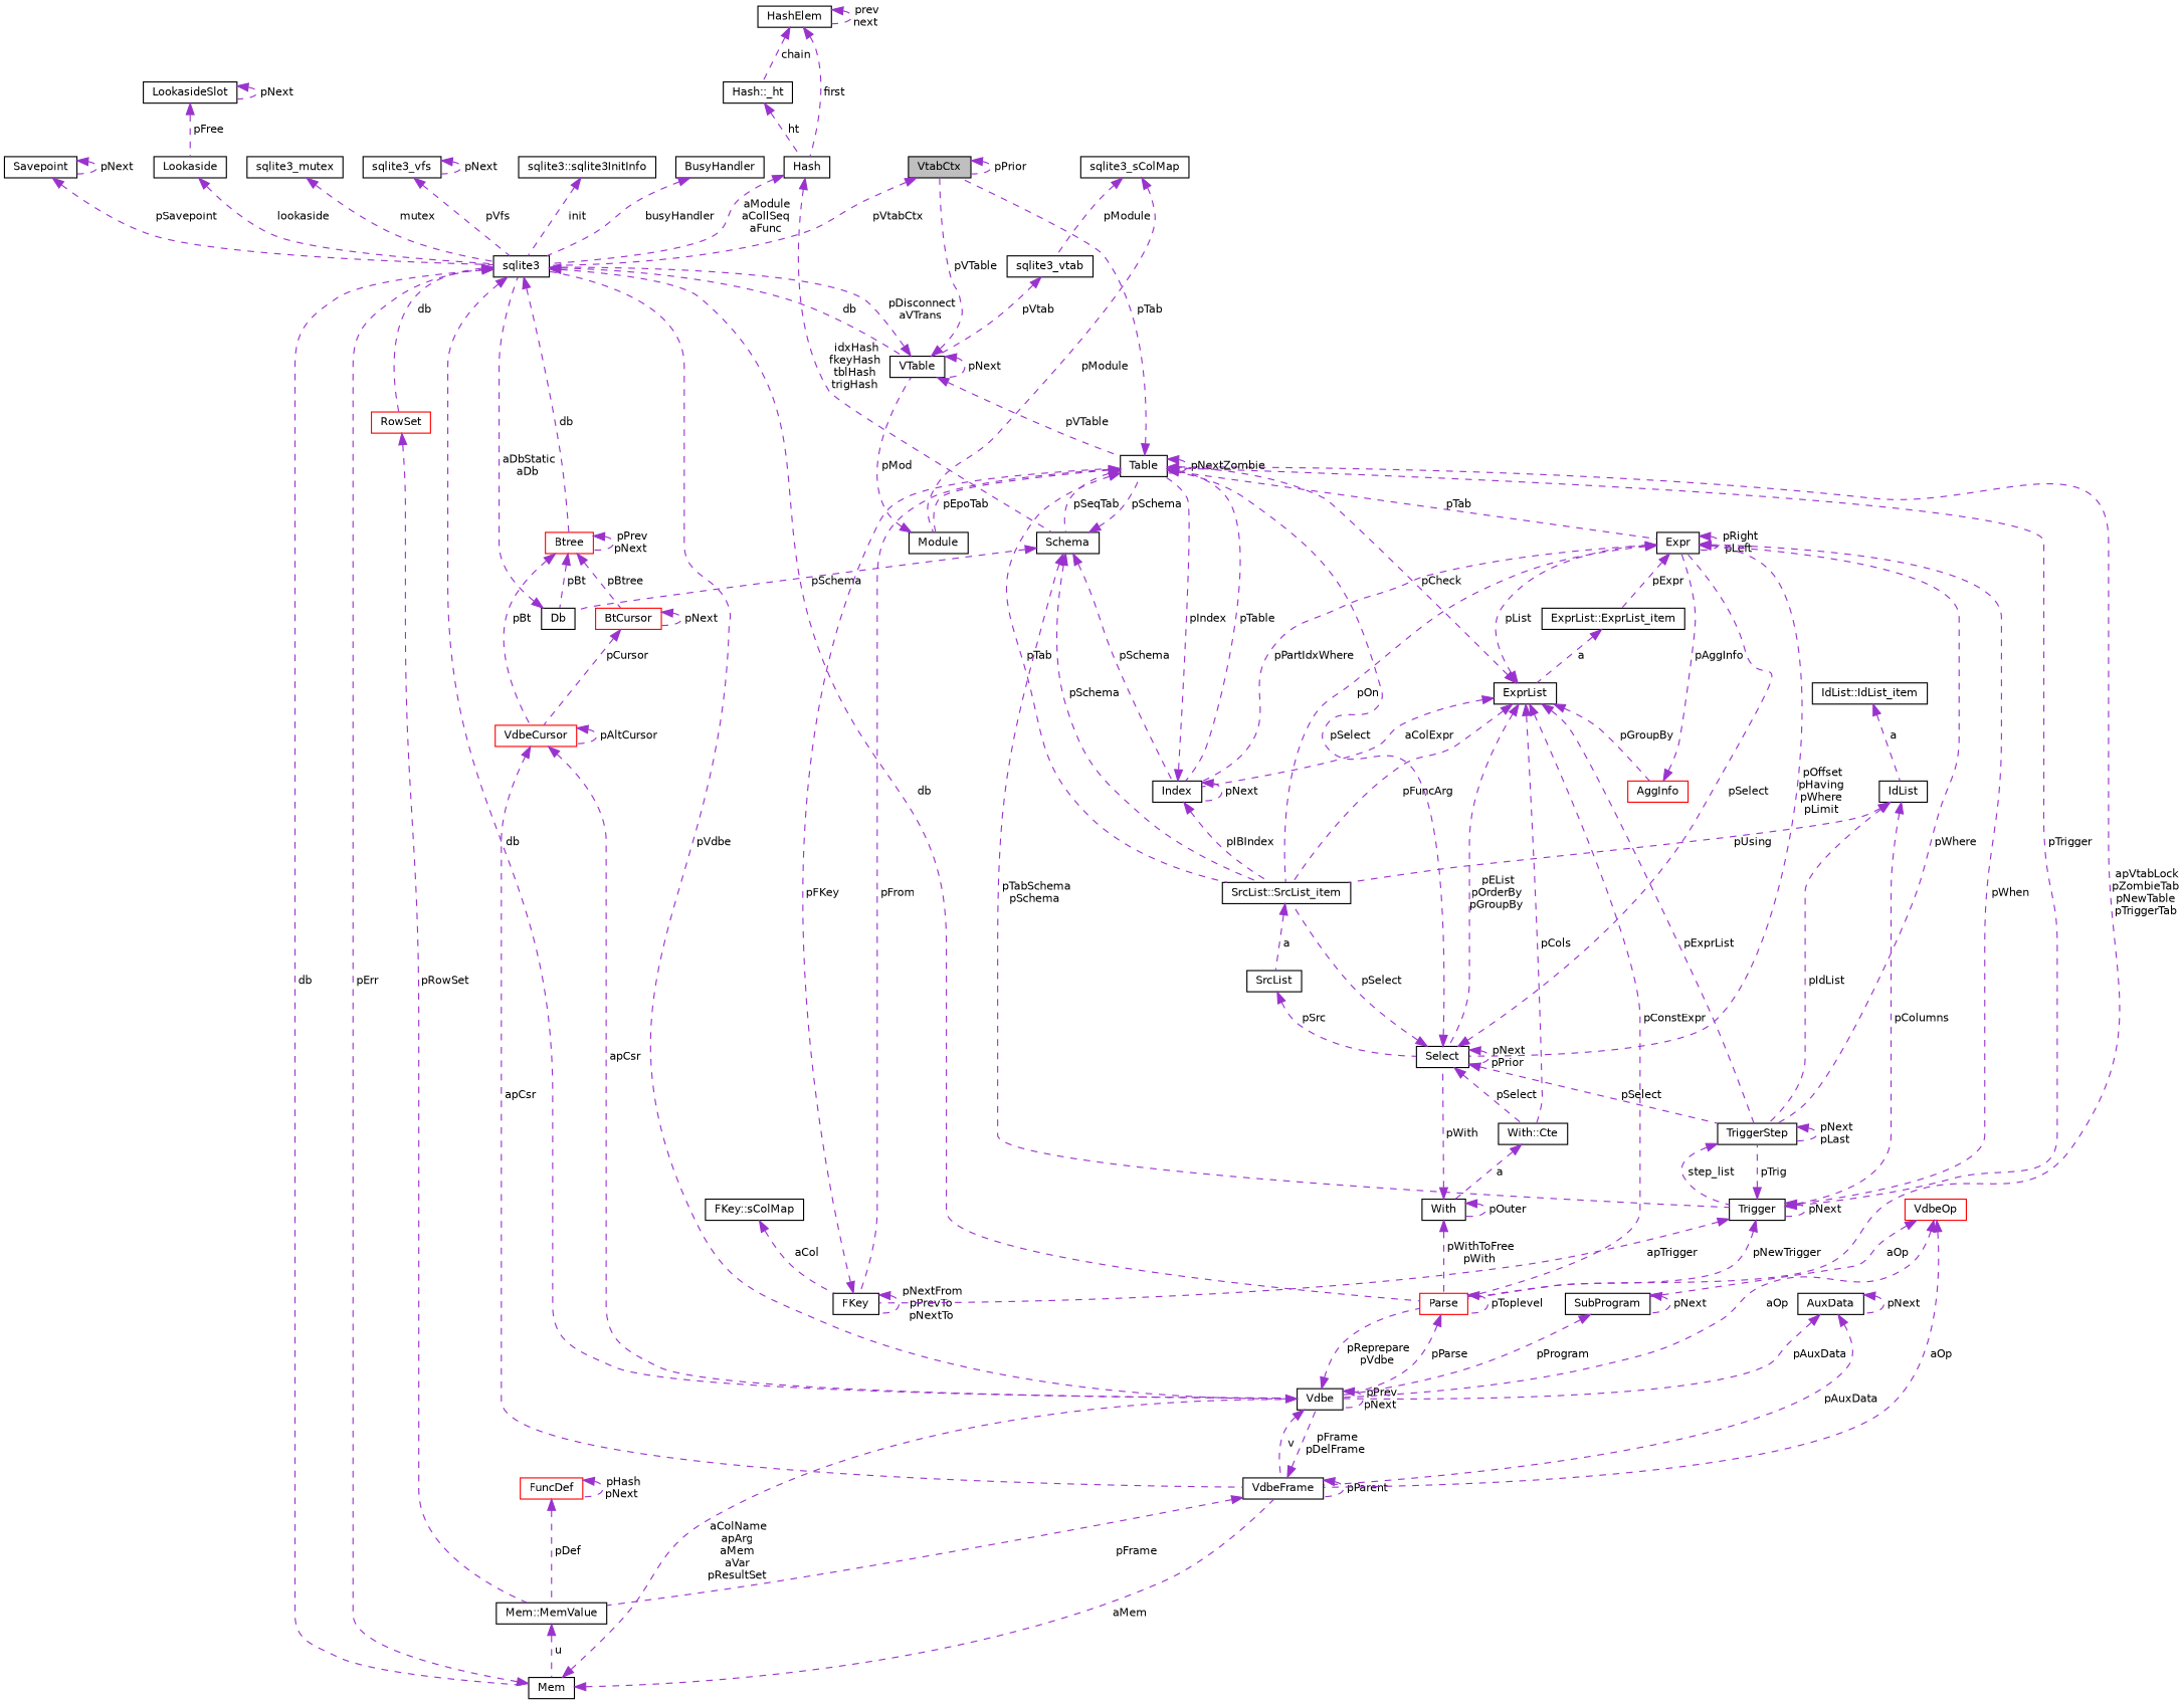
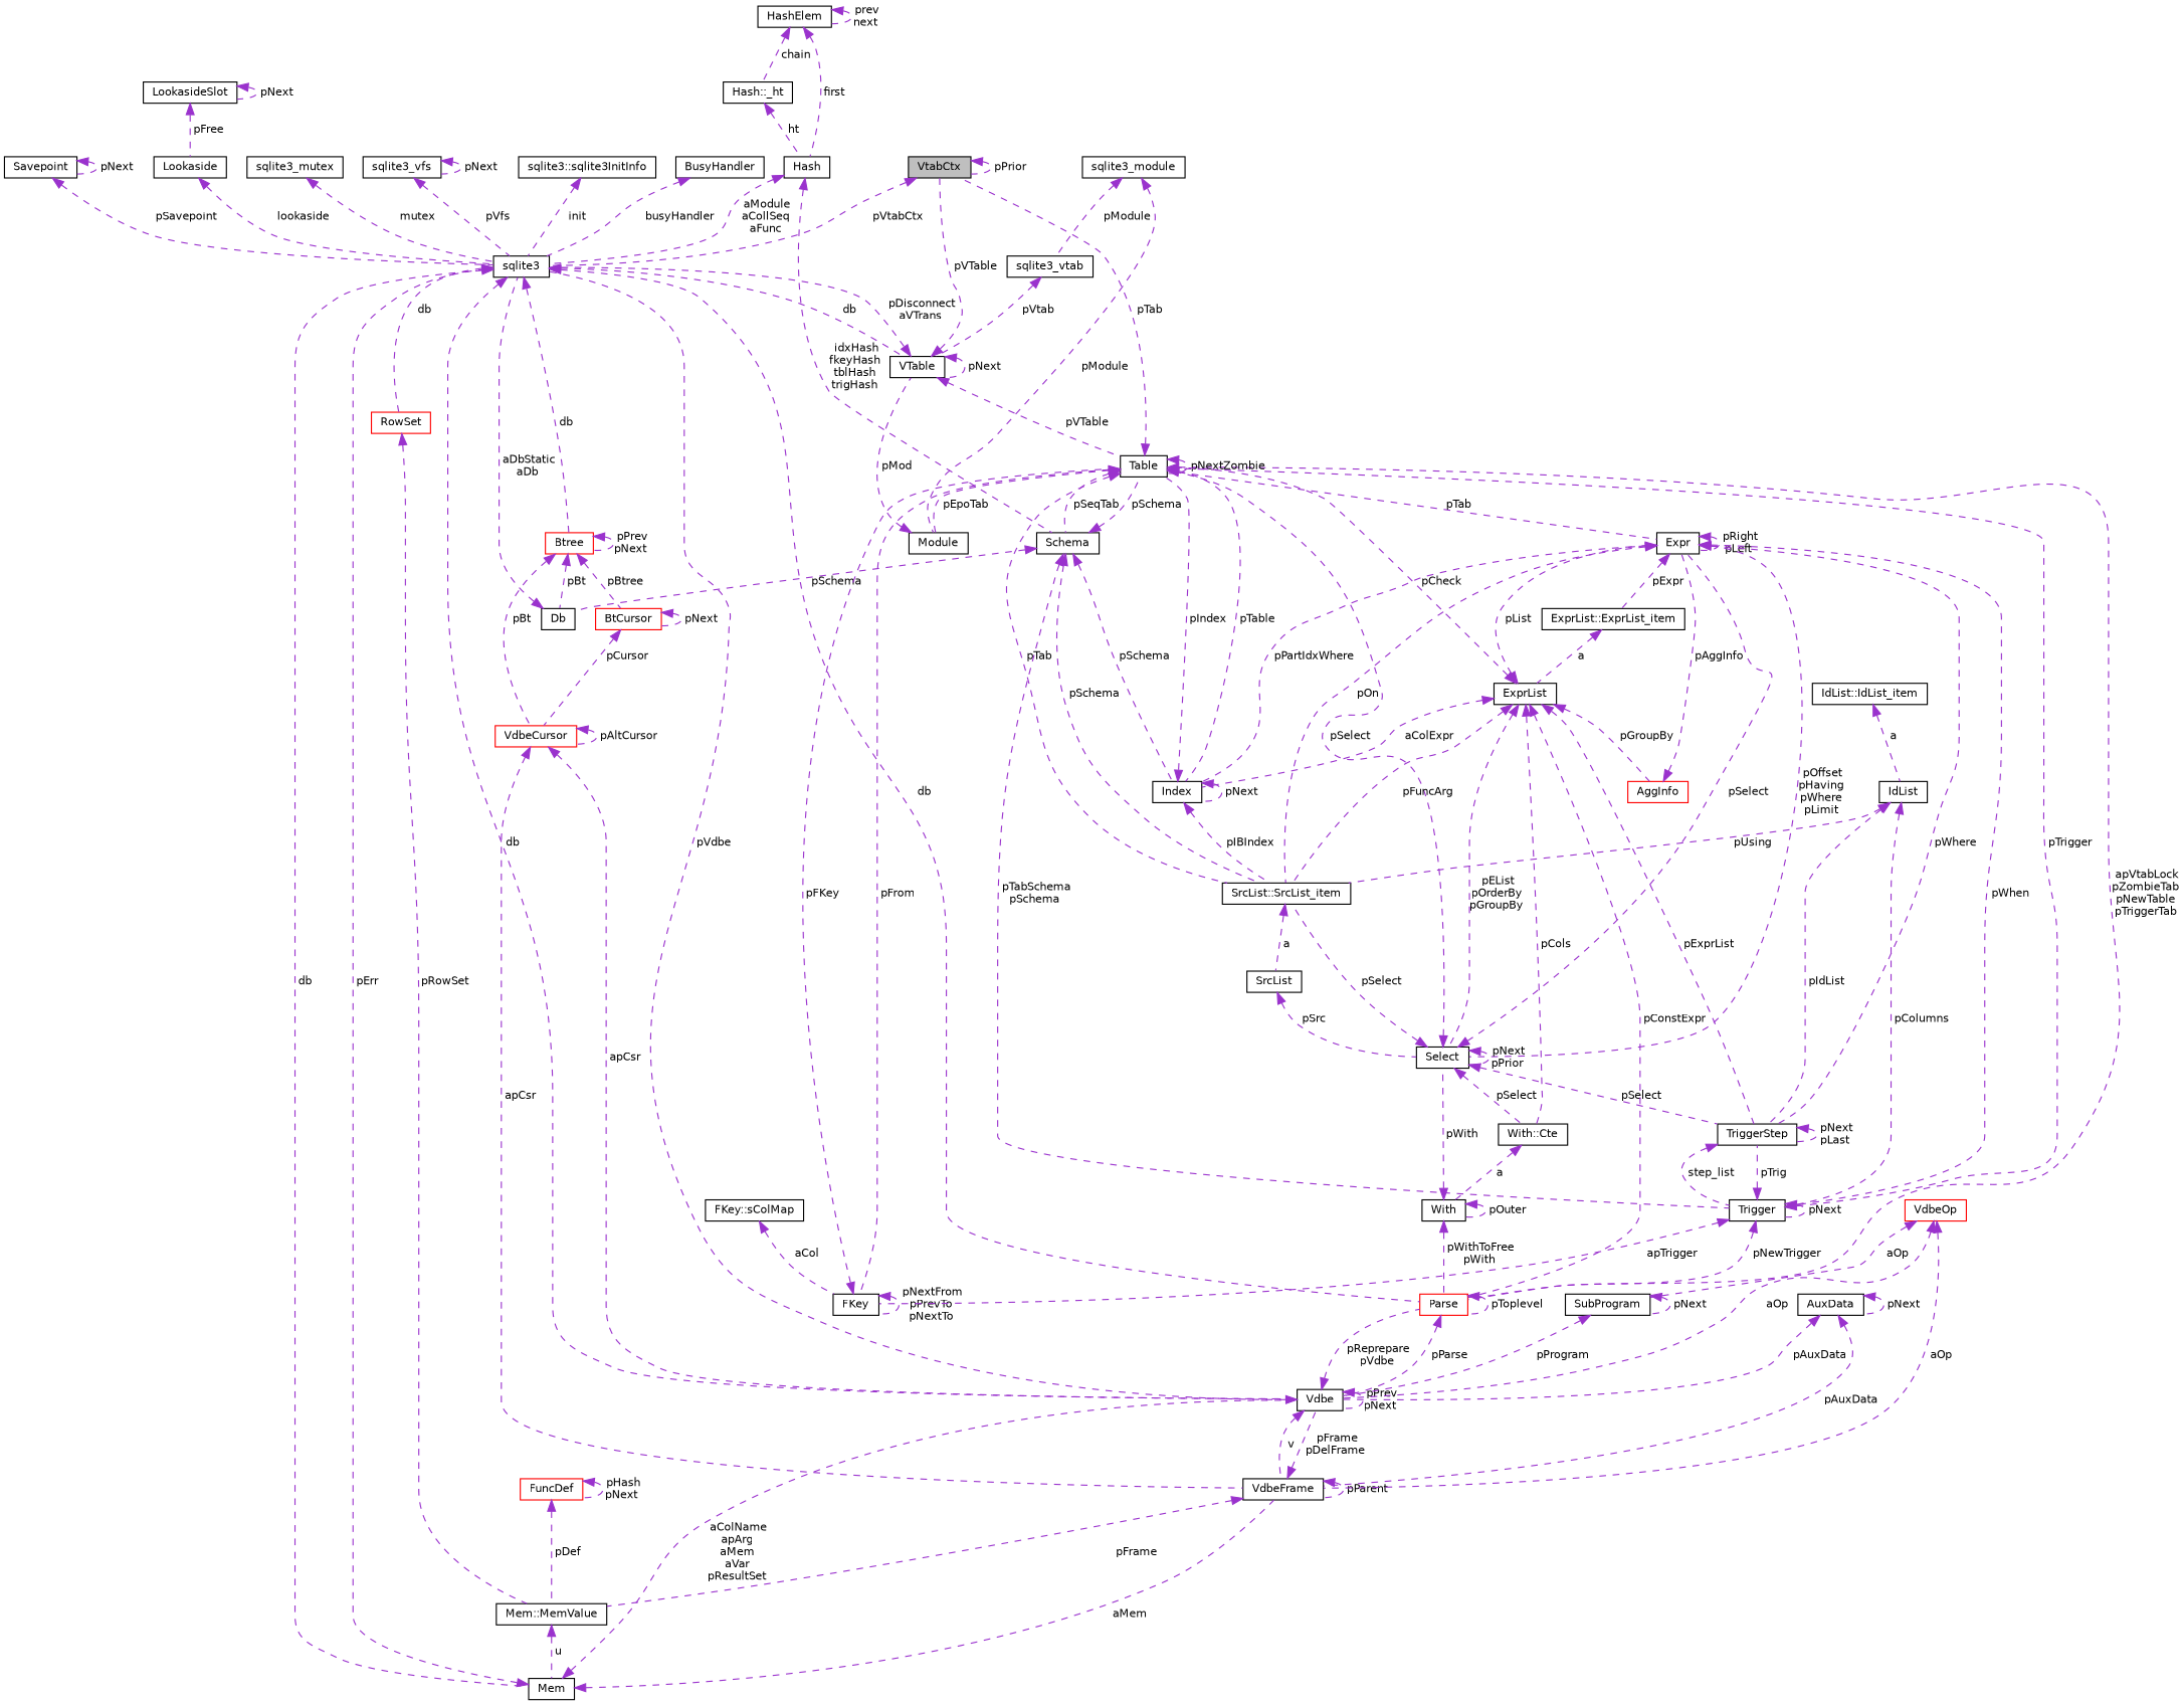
  digraph {
    node [color=black fillcolor=white fontname=Helvetica fontsize=10 shape=record style=filled]
    edge [color=darkorchid3 dir=back fontname=Helvetica fontsize=10 labelfontname=Helvetica labelfontsize=10 style=dashed]
    n1 [fillcolor=grey75 fontcolor=black height=0.2 label=VtabCtx width=0.4]
    n2 [height=0.2 label=sqlite3 width=0.4]
    n3 [height=0.2 label=VTable width=0.4]
    n4 [height=0.2 label=Mem width=0.4]
    n5 [height=0.2 label=Vdbe width=0.4]
    n6 [color=red height=0.2 label=Btree width=0.4]
    n7 [color=red height=0.2 label=Parse width=0.4]
    n8 [color=red height=0.2 label=RowSet width=0.4]
    n9 [height=0.2 label=Table width=0.4]
    n10 [height=0.2 label=Expr width=0.4]
    n11 [height=0.2 label="SrcList::SrcList_item" width=0.4]
    n12 [height=0.2 label=Index width=0.4]
    n13 [height=0.2 label=Schema width=0.4]
    n14 [height=0.2 label=FKey width=0.4]
    n15 [height=0.2 label=Module width=0.4]
    n16 [height=0.2 label=VdbeFrame width=0.4]
    n17 [color=red height=0.2 label=VdbeCursor width=0.4]
    n18 [color=red height=0.2 label=BtCursor width=0.4]
    n19 [height=0.2 label=Db width=0.4]
    n20 [height=0.2 label="Mem::MemValue" width=0.4]
    n21 [height=0.2 label=AuxData width=0.4]
    n22 [height=0.2 label=SubProgram width=0.4]
    n23 [color=red height=0.2 label=VdbeOp width=0.4]
    n24 [height=0.2 label=With width=0.4]
    n25 [height=0.2 label=Select width=0.4]
    n26 [height=0.2 label="With::Cte" width=0.4]
    n27 [height=0.2 label=TriggerStep width=0.4]
    n28 [height=0.2 label="ExprList::ExprList_item" width=0.4]
    n29 [height=0.2 label=Trigger width=0.4]
    n30 [height=0.2 label=SrcList width=0.4]
    n31 [height=0.2 label=ExprList width=0.4]
    n32 [color=red height=0.2 label=AggInfo width=0.4]
    n33 [height=0.2 label=Hash width=0.4]
    n34 [height=0.2 label="Hash::_ht" width=0.4]
    n35 [height=0.2 label=HashElem width=0.4]
    n36 [height=0.2 label="FKey::sColMap" width=0.4]
    n37 [height=0.2 label=IdList width=0.4]
    n38 [height=0.2 label="IdList::IdList_item" width=0.4]
    n39 [color=red height=0.2 label=FuncDef width=0.4]
    n40 [height=0.2 label=Savepoint width=0.4]
    n41 [height=0.2 label=Lookaside width=0.4]
    n42 [height=0.2 label=LookasideSlot width=0.4]
    n43 [height=0.2 label=sqlite3_mutex width=0.4]
    n44 [height=0.2 label=sqlite3_vfs width=0.4]
    n45 [height=0.2 label="sqlite3::sqlite3InitInfo" width=0.4]
    n46 [height=0.2 label=BusyHandler width=0.4]
-   n47 [height=0.2 label=sqlite3_sColMap width=0.4]
+   n47 [height=0.2 label=sqlite3_module width=0.4]
    n48 [height=0.2 label=sqlite3_vtab width=0.4]
    n1 -> n1 [label=" pPrior"]
    n1 -> n2 [label=" pVtabCtx"]
    n2 -> n3 [label=" db"]
    n2 -> n4 [label=" db"]
    n2 -> n5 [label=" db"]
    n2 -> n6 [label=" db"]
    n2 -> n7 [label=" db"]
    n2 -> n8 [label=" db"]
    n3 -> n1 [label=" pVTable"]
    n3 -> n2 [label=" pDisconnect\naVTrans"]
    n3 -> n3 [label=" pNext"]
    n3 -> n9 [label=" pVTable"]
    n4 -> n2 [label=" pErr"]
    n4 -> n5 [label=" aColName\napArg\naMem\naVar\npResultSet"]
    n4 -> n16 [label=" aMem"]
    n5 -> n2 [label=" pVdbe"]
    n5 -> n5 [label=" pPrev\npNext"]
    n5 -> n7 [label=" pReprepare\npVdbe"]
    n5 -> n16 [label=" v"]
    n6 -> n6 [label=" pPrev\npNext"]
    n6 -> n17 [label=" pBt"]
    n6 -> n18 [label=" pBtree"]
    n6 -> n19 [label=" pBt"]
    n7 -> n5 [label=" pParse"]
    n7 -> n7 [label=" pToplevel"]
    n8 -> n20 [label=" pRowSet"]
    n9 -> n1 [label=" pTab"]
    n9 -> n7 [label=" apVtabLock\npZombieTab\npNewTable\npTriggerTab"]
    n9 -> n9 [label=" pNextZombie"]
    n9 -> n10 [label=" pTab"]
    n9 -> n11 [label=" pTab"]
    n9 -> n12 [label=" pTable"]
    n9 -> n13 [label=" pSeqTab"]
    n9 -> n14 [label=" pFrom"]
    n9 -> n15 [label=" pEpoTab"]
    n10 -> n10 [label=" pRight\npLeft"]
    n10 -> n11 [label=" pOn"]
    n10 -> n12 [label=" pPartIdxWhere"]
    n10 -> n25 [label=" pOffset\npHaving\npWhere\npLimit"]
    n10 -> n27 [label=" pWhere"]
    n10 -> n28 [label=" pExpr"]
    n10 -> n29 [label=" pWhen"]
    n11 -> n30 [label=" a"]
    n12 -> n9 [label=" pIndex"]
    n12 -> n11 [label=" pIBIndex"]
    n12 -> n12 [label=" pNext"]
    n13 -> n9 [label=" pSchema"]
    n13 -> n11 [label=" pSchema"]
    n13 -> n12 [label=" pSchema"]
    n13 -> n19 [label=" pSchema"]
    n13 -> n29 [label=" pTabSchema\npSchema"]
    n14 -> n9 [label=" pFKey"]
    n14 -> n14 [label=" pNextFrom\npPrevTo\npNextTo"]
    n15 -> n3 [label=" pMod"]
    n16 -> n5 [label=" pFrame\npDelFrame"]
    n16 -> n16 [label=" pParent"]
    n16 -> n20 [label=" pFrame"]
    n17 -> n5 [label=" apCsr"]
    n17 -> n16 [label=" apCsr"]
    n17 -> n17 [label=" pAltCursor"]
    n18 -> n17 [label=" pCursor"]
    n18 -> n18 [label=" pNext"]
    n19 -> n2 [label=" aDbStatic\naDb"]
    n20 -> n4 [label=" u"]
    n21 -> n5 [label=" pAuxData"]
    n21 -> n16 [label=" pAuxData"]
    n21 -> n21 [label=" pNext"]
    n22 -> n5 [label=" pProgram"]
    n22 -> n22 [label=" pNext"]
    n23 -> n5 [label=" aOp"]
    n23 -> n16 [label=" aOp"]
    n23 -> n22 [label=" aOp"]
    n24 -> n7 [label=" pWithToFree\npWith"]
    n24 -> n24 [label=" pOuter"]
    n24 -> n25 [label=" pWith"]
    n25 -> n9 [label=" pSelect"]
    n25 -> n10 [label=" pSelect"]
    n25 -> n11 [label=" pSelect"]
    n25 -> n25 [label=" pNext\npPrior"]
    n25 -> n26 [label=" pSelect"]
    n25 -> n27 [label=" pSelect"]
    n26 -> n24 [label=" a"]
    n27 -> n27 [label=" pNext\npLast"]
    n27 -> n29 [label=" step_list"]
    n28 -> n31 [label=" a"]
    n29 -> n7 [label=" pNewTrigger"]
    n29 -> n9 [label=" pTrigger"]
    n29 -> n14 [label=" apTrigger"]
    n29 -> n27 [label=" pTrig"]
    n29 -> n29 [label=" pNext"]
    n30 -> n25 [label=" pSrc"]
    n31 -> n7 [label=" pConstExpr"]
    n31 -> n9 [label=" pCheck"]
    n31 -> n10 [label=" pList"]
    n31 -> n11 [label=" pFuncArg"]
    n31 -> n12 [label=" aColExpr"]
    n31 -> n25 [label=" pEList\npOrderBy\npGroupBy"]
    n31 -> n26 [label=" pCols"]
    n31 -> n27 [label=" pExprList"]
    n31 -> n32 [label=" pGroupBy"]
    n32 -> n10 [label=" pAggInfo"]
    n33 -> n2 [label=" aModule\naCollSeq\naFunc"]
    n33 -> n13 [label=" idxHash\nfkeyHash\ntblHash\ntrigHash"]
    n34 -> n33 [label=" ht"]
    n35 -> n33 [label=" first"]
    n35 -> n34 [label=" chain"]
    n35 -> n35 [label=" prev\nnext"]
    n36 -> n14 [label=" aCol"]
    n37 -> n11 [label=" pUsing"]
    n37 -> n27 [label=" pIdList"]
    n37 -> n29 [label=" pColumns"]
    n38 -> n37 [label=" a"]
    n39 -> n20 [label=" pDef"]
    n39 -> n39 [label=" pHash\npNext"]
    n40 -> n2 [label=" pSavepoint"]
    n40 -> n40 [label=" pNext"]
    n41 -> n2 [label=" lookaside"]
    n42 -> n41 [label=" pFree"]
    n42 -> n42 [label=" pNext"]
    n43 -> n2 [label=" mutex"]
    n44 -> n2 [label=" pVfs"]
    n44 -> n44 [label=" pNext"]
    n45 -> n2 [label=" init"]
    n46 -> n2 [label=" busyHandler"]
    n47 -> n15 [label=" pModule"]
    n47 -> n48 [label=" pModule"]
    n48 -> n3 [label=" pVtab"]
  }
